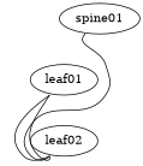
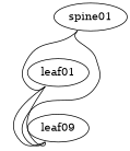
  graph {
    node [config="./helper_scripts/extra_switch_config.sh" function=leaf memory=1024 os="CumulusCommunity/cumulus-vx" version="3.5.3"]
    edge [headport=swp31 tailport=swp2]
    leaf01 [mgmt_ip="192.168.200.1"]
-   leaf02 [mgmt_ip="192.168.200.2"]
+   leaf02 [mgmt_ip="192.168.200.2" label=leaf09]
    spine01 [mgmt_ip="192.168.200.4"]
    leaf01 -- leaf02 [headport=swp2]
    leaf01 -- leaf02 [headport=swp3 tailport=swp3]
+   spine01 -- leaf01 [tailport=swp1]
    spine01 -- leaf02
  }
